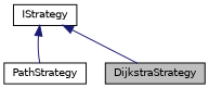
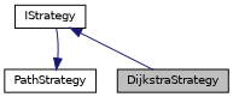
  digraph {
    node [color=black fillcolor=white fontname=Helvetica fontsize=10 shape=record style=filled]
    edge [color=midnightblue dir=back fontname=Helvetica fontsize=10 labelfontname=Helvetica labelfontsize=10 style=solid]
    n1 [fillcolor=grey75 fontcolor=black height=0.2 label=DijkstraStrategy width=0.4]
    n2 [height=0.2 label=PathStrategy width=0.4]
    n3 [height=0.2 label=IStrategy width=0.4]
    n3 -> n1
-   n3 -> n2
+   n2 -> n3
  }
